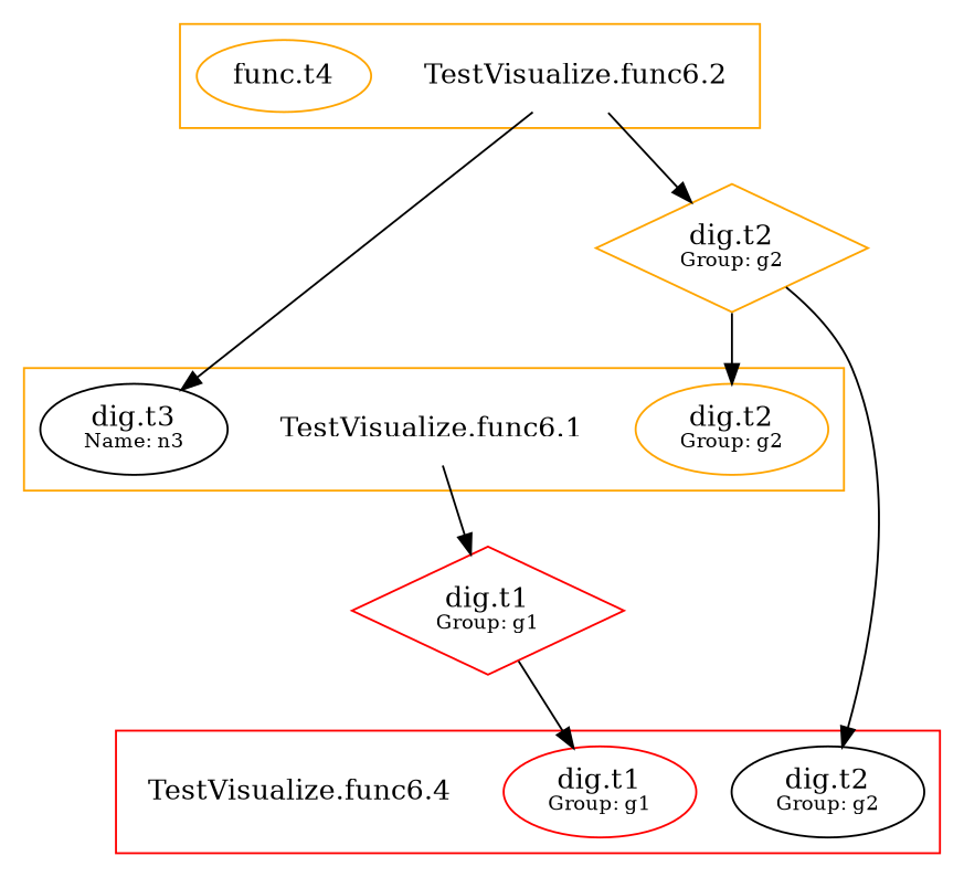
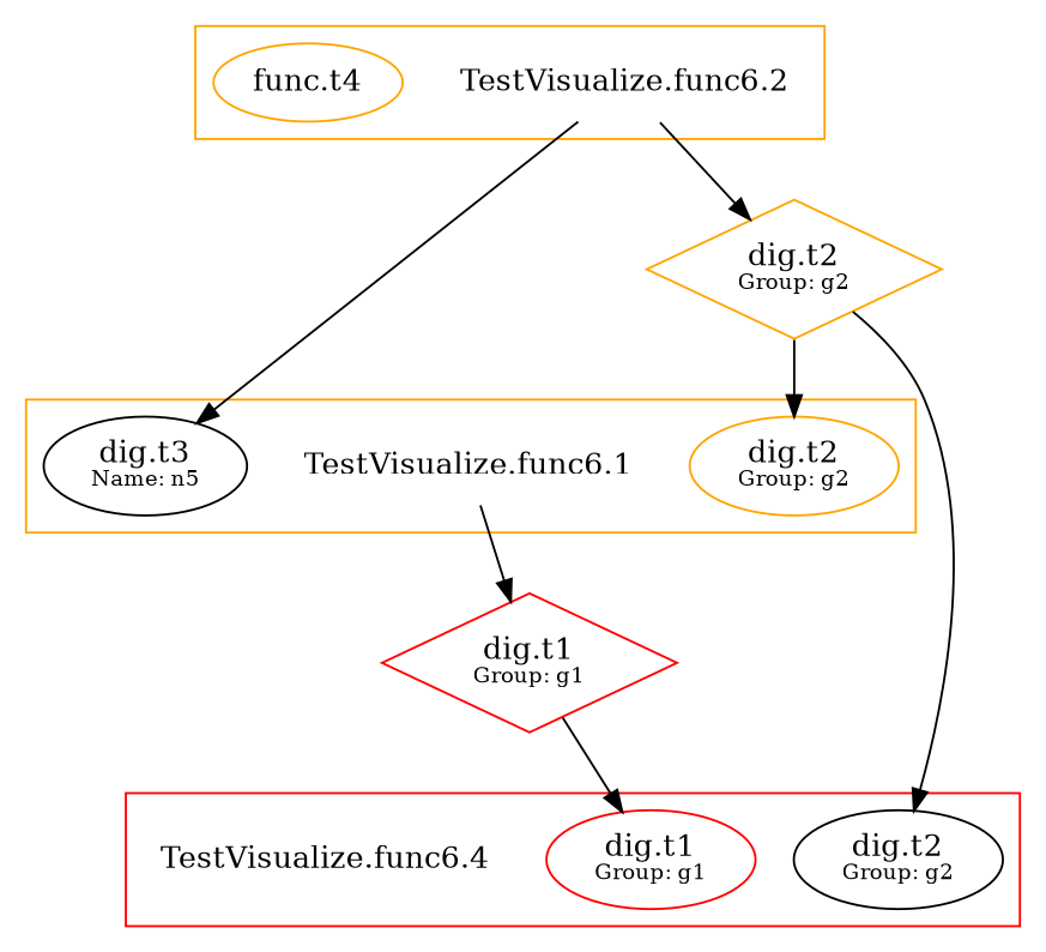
  digraph {
    compound=true
    n1 [color=orange label=<dig.t2<BR /><FONT POINT-SIZE="10">Group: g2</FONT>>]
    n2 [label="TestVisualize.func6.1" shape=plaintext]
-   n3 [label=<dig.t3<BR /><FONT POINT-SIZE="10">Name: n3</FONT>>]
+   n3 [label=<dig.t3<BR /><FONT POINT-SIZE="10">Name: n5</FONT>>]
    n4 [label="TestVisualize.func6.2" shape=plaintext]
    n5 [color=orange label="func.t4"]
    n6 [color=red label=<dig.t1<BR /><FONT POINT-SIZE="10">Group: g1</FONT>>]
    n7 [label=<dig.t2<BR /><FONT POINT-SIZE="10">Group: g2</FONT>>]
    n8 [label="TestVisualize.func6.4" shape=plaintext]
    n9 [color=red label=<dig.t1<BR /><FONT POINT-SIZE="10">Group: g1</FONT>> shape=diamond]
    n10 [color=orange label=<dig.t2<BR /><FONT POINT-SIZE="10">Group: g2</FONT>> shape=diamond]
    subgraph cluster_1 {
      color=orange
      n1
      n2
      n3
    }
    subgraph cluster_2 {
      color=orange
      n4
      n5
    }
    subgraph cluster_3 {
      color=red
      n6
      n7
      n8
    }
    n2 -> n9
    n4 -> n3
    n4 -> n10
    n9 -> n6
    n10 -> n1
    n10 -> n7
  }
